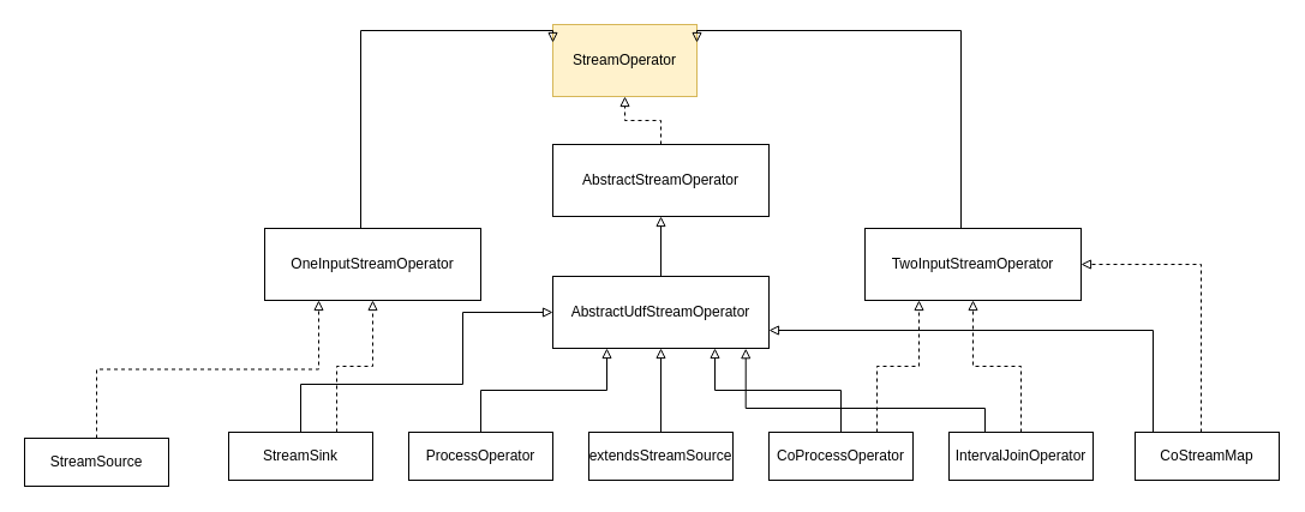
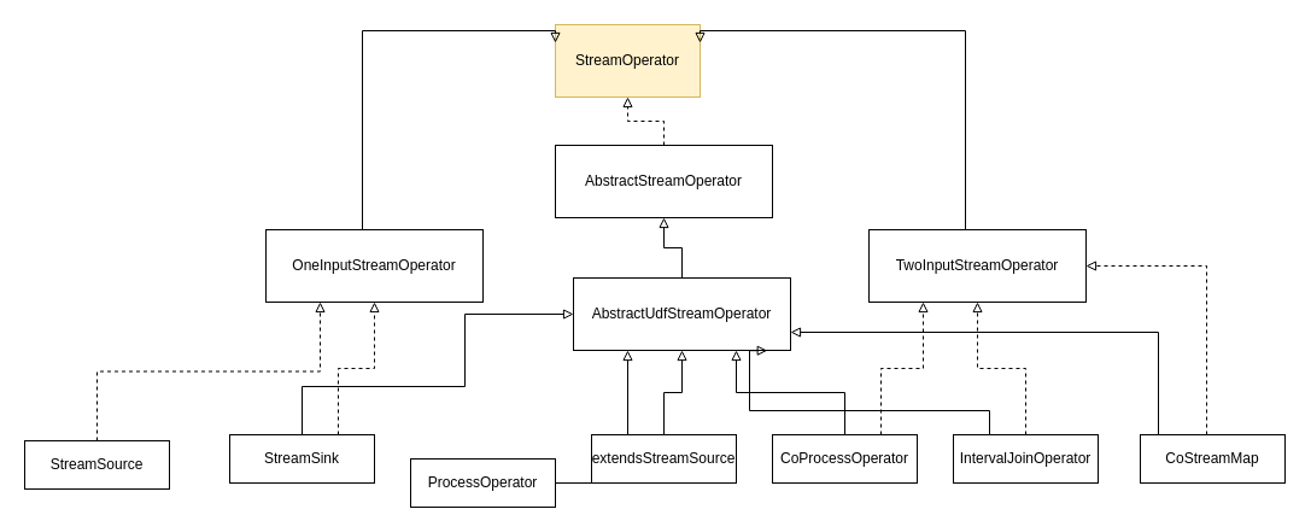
  <mxCell id="0" />
  <mxCell id="1" parent="0" />
  <mxCell id="2" value="StreamOperator" style="rounded=0;whiteSpace=wrap;html=1;fillColor=#fff2cc;strokeColor=#d6b656;" vertex="1" parent="1"><mxGeometry x="460" y="20" width="120" height="60" as="geometry" /></mxCell>
  <mxCell id="3" style="edgeStyle=orthogonalEdgeStyle;rounded=0;orthogonalLoop=1;jettySize=auto;html=1;entryX=0.5;entryY=1;entryDx=0;entryDy=0;dashed=1;endArrow=block;endFill=0;" edge="1" parent="1" source="4" target="2"><mxGeometry relative="1" as="geometry" /></mxCell>
  <mxCell id="4" value="AbstractStreamOperator" style="rounded=0;whiteSpace=wrap;html=1;" vertex="1" parent="1"><mxGeometry x="460" y="120" width="180" height="60" as="geometry" /></mxCell>
  <mxCell id="5" style="edgeStyle=orthogonalEdgeStyle;rounded=0;orthogonalLoop=1;jettySize=auto;html=1;entryX=0.5;entryY=1;entryDx=0;entryDy=0;endArrow=block;endFill=0;" edge="1" parent="1" source="6" target="4"><mxGeometry relative="1" as="geometry" /></mxCell>
- <mxCell id="6" value="AbstractUdfStreamOperator" style="rounded=0;whiteSpace=wrap;html=1;" vertex="1" parent="1"><mxGeometry x="460" y="230" width="180" height="60" as="geometry" /></mxCell>
+ <mxCell id="6" value="AbstractUdfStreamOperator" style="rounded=0;whiteSpace=wrap;html=1;" vertex="1" parent="1"><mxGeometry x="475" y="230" width="180" height="60" as="geometry" /></mxCell>
  <mxCell id="7" style="edgeStyle=orthogonalEdgeStyle;rounded=0;orthogonalLoop=1;jettySize=auto;html=1;entryX=0;entryY=0.25;entryDx=0;entryDy=0;endArrow=block;endFill=0;" edge="1" parent="1" source="8" target="2"><mxGeometry relative="1" as="geometry"><Array as="points"><mxPoint x="300" y="25" /></Array></mxGeometry></mxCell>
  <mxCell id="8" value="OneInputStreamOperator" style="rounded=0;whiteSpace=wrap;html=1;" vertex="1" parent="1"><mxGeometry x="220" y="190" width="180" height="60" as="geometry" /></mxCell>
  <mxCell id="9" style="edgeStyle=orthogonalEdgeStyle;rounded=0;orthogonalLoop=1;jettySize=auto;html=1;entryX=1;entryY=0.25;entryDx=0;entryDy=0;endArrow=block;endFill=0;" edge="1" parent="1" source="10" target="2"><mxGeometry relative="1" as="geometry"><Array as="points"><mxPoint x="800" y="25" /></Array></mxGeometry></mxCell>
  <mxCell id="10" value="TwoInputStreamOperator" style="rounded=0;whiteSpace=wrap;html=1;" vertex="1" parent="1"><mxGeometry x="720" y="190" width="180" height="60" as="geometry" /></mxCell>
  <mxCell id="11" style="edgeStyle=orthogonalEdgeStyle;rounded=0;orthogonalLoop=1;jettySize=auto;html=1;entryX=0.25;entryY=1;entryDx=0;entryDy=0;endArrow=block;endFill=0;" edge="1" parent="1" source="12" target="6"><mxGeometry relative="1" as="geometry" /></mxCell>
- <mxCell id="12" value="ProcessOperator" style="rounded=0;whiteSpace=wrap;html=1;" vertex="1" parent="1"><mxGeometry x="340" y="360" width="120" height="40" as="geometry" /></mxCell>
+ <mxCell id="12" value="ProcessOperator" style="rounded=0;whiteSpace=wrap;html=1;" vertex="1" parent="1"><mxGeometry x="340" y="380" width="120" height="40" as="geometry" /></mxCell>
  <mxCell id="13" style="edgeStyle=orthogonalEdgeStyle;rounded=0;orthogonalLoop=1;jettySize=auto;html=1;entryX=0.5;entryY=1;entryDx=0;entryDy=0;endArrow=block;endFill=0;" edge="1" parent="1" source="14" target="6"><mxGeometry relative="1" as="geometry" /></mxCell>
  <mxCell id="14" value="extendsStreamSource" style="rounded=0;whiteSpace=wrap;html=1;" vertex="1" parent="1"><mxGeometry x="490" y="360" width="120" height="40" as="geometry" /></mxCell>
  <mxCell id="15" style="edgeStyle=orthogonalEdgeStyle;rounded=0;orthogonalLoop=1;jettySize=auto;html=1;entryX=0.75;entryY=1;entryDx=0;entryDy=0;endArrow=block;endFill=0;" edge="1" parent="1" source="17" target="6"><mxGeometry relative="1" as="geometry" /></mxCell>
  <mxCell id="16" style="edgeStyle=orthogonalEdgeStyle;rounded=0;orthogonalLoop=1;jettySize=auto;html=1;exitX=0.75;exitY=0;exitDx=0;exitDy=0;entryX=0.25;entryY=1;entryDx=0;entryDy=0;dashed=1;endArrow=block;endFill=0;" edge="1" parent="1" source="17" target="10"><mxGeometry relative="1" as="geometry" /></mxCell>
  <mxCell id="17" value="CoProcessOperator" style="rounded=0;whiteSpace=wrap;html=1;" vertex="1" parent="1"><mxGeometry x="640" y="360" width="120" height="40" as="geometry" /></mxCell>
  <mxCell id="18" style="edgeStyle=orthogonalEdgeStyle;rounded=0;orthogonalLoop=1;jettySize=auto;html=1;endArrow=block;endFill=0;entryX=0.893;entryY=1.003;entryDx=0;entryDy=0;entryPerimeter=0;" edge="1" parent="1" source="20" target="6"><mxGeometry relative="1" as="geometry"><mxPoint x="620" y="300" as="targetPoint" /><Array as="points"><mxPoint x="820" y="340" /><mxPoint x="621" y="340" /></Array></mxGeometry></mxCell>
  <mxCell id="19" style="edgeStyle=orthogonalEdgeStyle;rounded=0;orthogonalLoop=1;jettySize=auto;html=1;endArrow=block;endFill=0;dashed=1;" edge="1" parent="1" source="20" target="10"><mxGeometry relative="1" as="geometry" /></mxCell>
  <mxCell id="20" value="IntervalJoinOperator" style="rounded=0;whiteSpace=wrap;html=1;" vertex="1" parent="1"><mxGeometry x="790" y="360" width="120" height="40" as="geometry" /></mxCell>
  <mxCell id="21" style="edgeStyle=orthogonalEdgeStyle;rounded=0;orthogonalLoop=1;jettySize=auto;html=1;entryX=1;entryY=0.75;entryDx=0;entryDy=0;endArrow=block;endFill=0;" edge="1" parent="1" source="23" target="6"><mxGeometry relative="1" as="geometry"><Array as="points"><mxPoint x="960" y="275" /></Array></mxGeometry></mxCell>
  <mxCell id="22" style="edgeStyle=orthogonalEdgeStyle;rounded=0;orthogonalLoop=1;jettySize=auto;html=1;entryX=1;entryY=0.5;entryDx=0;entryDy=0;endArrow=block;endFill=0;dashed=1;" edge="1" parent="1" source="23" target="10"><mxGeometry relative="1" as="geometry"><Array as="points"><mxPoint x="1000" y="220" /></Array></mxGeometry></mxCell>
  <mxCell id="23" value="CoStreamMap" style="rounded=0;whiteSpace=wrap;html=1;" vertex="1" parent="1"><mxGeometry x="945" y="360" width="120" height="40" as="geometry" /></mxCell>
  <mxCell id="24" style="edgeStyle=orthogonalEdgeStyle;rounded=0;orthogonalLoop=1;jettySize=auto;html=1;entryX=0.5;entryY=1;entryDx=0;entryDy=0;dashed=1;endArrow=block;endFill=0;exitX=0.75;exitY=0;exitDx=0;exitDy=0;" edge="1" parent="1" source="26" target="8"><mxGeometry relative="1" as="geometry" /></mxCell>
  <mxCell id="25" style="edgeStyle=orthogonalEdgeStyle;rounded=0;orthogonalLoop=1;jettySize=auto;html=1;entryX=0;entryY=0.5;entryDx=0;entryDy=0;endArrow=block;endFill=0;" edge="1" parent="1" source="26" target="6"><mxGeometry relative="1" as="geometry"><Array as="points"><mxPoint x="250" y="320" /><mxPoint x="385" y="320" /><mxPoint x="385" y="260" /></Array></mxGeometry></mxCell>
  <mxCell id="26" value="StreamSink" style="rounded=0;whiteSpace=wrap;html=1;" vertex="1" parent="1"><mxGeometry x="190" y="360" width="120" height="40" as="geometry" /></mxCell>
  <mxCell id="27" style="edgeStyle=orthogonalEdgeStyle;rounded=0;orthogonalLoop=1;jettySize=auto;html=1;exitX=0.5;exitY=0;exitDx=0;exitDy=0;dashed=1;endArrow=block;endFill=0;entryX=0.25;entryY=1;entryDx=0;entryDy=0;" edge="1" parent="1" source="28" target="8"><mxGeometry relative="1" as="geometry" /></mxCell>
  <mxCell id="28" value="StreamSource" style="rounded=0;whiteSpace=wrap;html=1;" vertex="1" parent="1"><mxGeometry x="20" y="365" width="120" height="40" as="geometry" /></mxCell>
